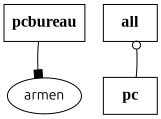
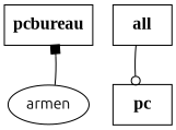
  digraph {
    fontname=Ubuntu
    node [fontname=Ubuntu shape=record]
    edge [fontname=Ubuntu]
    n1 [label=<<font face="Times New Roman, Bold" point-size="16">pcbureau</font>>]
    n2 [label=armen shape=""]
    n3 [label=<<font face="Times New Roman, Bold" point-size="16">all</font>>]
    n4 [label=<<font face="Times New Roman, Bold" point-size="16">pc</font>>]
-   n1 -> n2 [arrowhead=box]
-   n4 -> n3 [arrowhead=odot]
+   n2 -> n1 [arrowhead=box]
+   n3 -> n4 [arrowhead=odot]
  }
